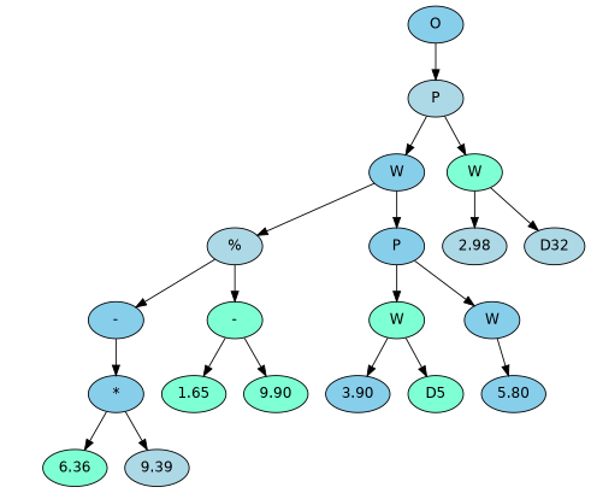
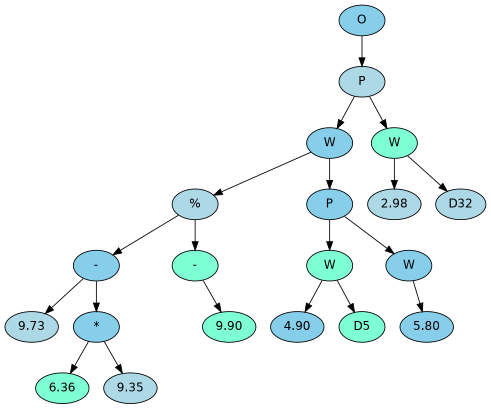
  digraph {
    fontname="DejaVu Sans"
    node [fillcolor=skyblue fontname="DejaVu Sans" style=filled]
    edge [fontname="DejaVu Sans"]
    n1 [label=O]
    n2 [fillcolor=lightblue label=P]
    n3 [label=W]
    n4 [fillcolor=aquamarine label=W]
    n5 [fillcolor=lightblue label="%"]
    n6 [label=P]
    n7 [fillcolor=lightblue label=2.98]
    n8 [fillcolor=lightblue label=D32]
    n9 [label="-"]
    n10 [fillcolor=aquamarine label="-"]
    n11 [fillcolor=aquamarine label=W]
    n12 [label=W]
+   n13 [fillcolor=lightblue label=9.73]
    n14 [label="*"]
-   n15 [fillcolor=aquamarine label=1.65]
    n16 [fillcolor=aquamarine label=9.90]
    n17 [fillcolor=aquamarine label=6.36]
-   n18 [fillcolor=lightblue label=9.39]
-   n19 [label=3.90]
+   n18 [fillcolor=lightblue label=9.35]
+   n19 [label=4.90]
    n20 [fillcolor=aquamarine label=D5]
    n21 [label=5.80]
    n1 -> n2
    n2 -> n3
    n2 -> n4
    n3 -> n5
    n3 -> n6
    n4 -> n7
    n4 -> n8
    n5 -> n9
    n5 -> n10
    n6 -> n11
    n6 -> n12
+   n9 -> n13
    n9 -> n14
-   n10 -> n15
    n10 -> n16
    n11 -> n19
    n11 -> n20
    n12 -> n21
    n14 -> n17
    n14 -> n18
  }
